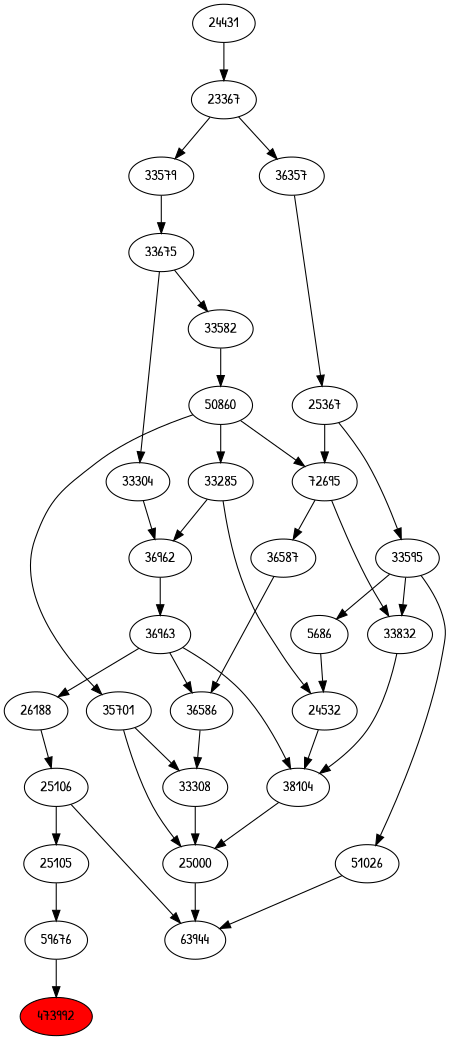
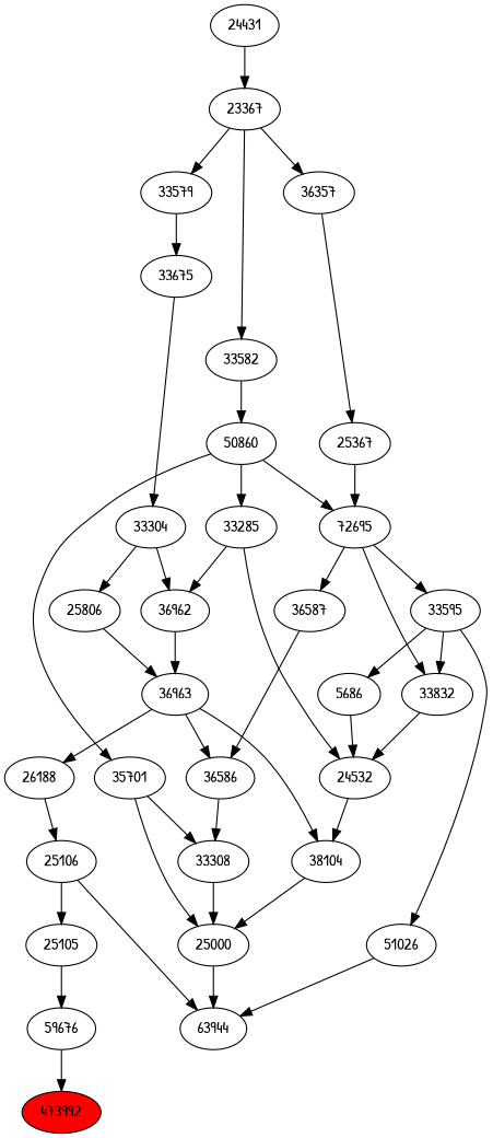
  strict digraph {
    fontname="Patrick Hand"
    node [fontname="Patrick Hand"]
    edge [fontname="Patrick Hand"]
    n1 [fillcolor=red label=473992 style=filled]
    n2 [label=59676]
    n3 [label=25105]
    n4 [label=25106]
    n5 [label=63944]
    n6 [label=26188]
    n7 [label=36963]
    n8 [label=38104]
    n9 [label=36586]
    n10 [label=25000]
    n11 [label=33308]
    n12 [label=51026]
    n13 [label=36962]
+   n14 [label=25806]
    n15 [label=35701]
    n16 [label=33595]
    n17 [label=5686]
    n18 [label=33832]
    n19 [label=24532]
    n20 [label=33285]
    n21 [label=33304]
    n22 [label=50860]
    n23 [label=72695]
    n24 [label=36587]
    n25 [label=25367]
    n26 [label=33675]
    n27 [label=33582]
    n28 [label=36357]
    n29 [label=33579]
    n30 [label=23367]
    n31 [label=24431]
    n2 -> n1
    n3 -> n2
    n4 -> n3
    n4 -> n5
    n6 -> n4
    n7 -> n6
    n7 -> n8
    n7 -> n9
    n8 -> n10
    n9 -> n11
    n10 -> n5
    n11 -> n10
    n12 -> n5
    n13 -> n7
+   n14 -> n7
    n15 -> n10
    n15 -> n11
    n16 -> n12
    n16 -> n17
    n16 -> n18
    n17 -> n19
-   n18 -> n8
+   n18 -> n19
    n19 -> n8
    n20 -> n13
    n20 -> n19
    n21 -> n13
+   n21 -> n14
    n22 -> n15
    n22 -> n20
    n22 -> n23
    n23 -> n18
    n23 -> n24
    n24 -> n9
-   n25 -> n16
+   n23 -> n16
    n25 -> n23
    n26 -> n21
-   n26 -> n27
+   n30 -> n27
    n27 -> n22
    n28 -> n25
    n29 -> n26
    n30 -> n28
    n30 -> n29
    n31 -> n30
  }
